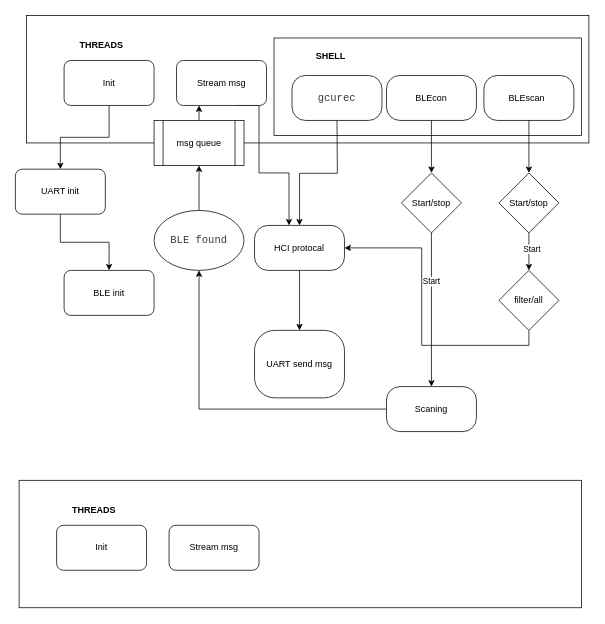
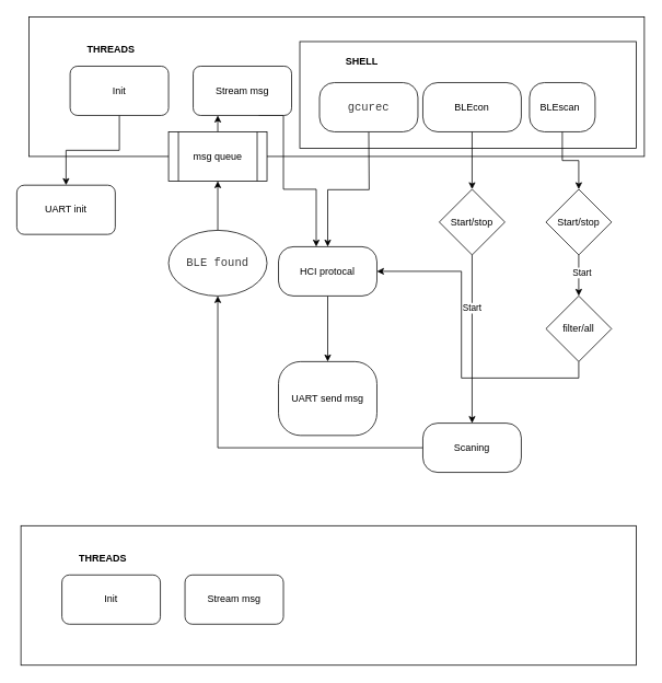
  <mxCell id="0" />
  <mxCell id="1" parent="0" />
  <mxCell id="2" value="" style="rounded=0;whiteSpace=wrap;html=1;" parent="1" vertex="1"><mxGeometry x="35" y="20" width="750" height="170" as="geometry" /></mxCell>
  <mxCell id="3" value="&lt;b&gt;THREADS&lt;/b&gt;" style="rounded=0;whiteSpace=wrap;html=1;strokeColor=none;" parent="1" vertex="1"><mxGeometry x="75" y="30" width="120" height="60" as="geometry" /></mxCell>
  <mxCell id="4" value="" style="edgeStyle=orthogonalEdgeStyle;rounded=0;orthogonalLoop=1;jettySize=auto;html=1;" parent="1" source="5" target="7" edge="1"><mxGeometry relative="1" as="geometry" /></mxCell>
  <mxCell id="5" value="Init" style="rounded=1;whiteSpace=wrap;html=1;" parent="1" vertex="1"><mxGeometry x="85" y="80" width="120" height="60" as="geometry" /></mxCell>
- <mxCell id="6" value="" style="edgeStyle=orthogonalEdgeStyle;rounded=0;orthogonalLoop=1;jettySize=auto;html=1;" parent="1" source="7" target="8" edge="1"><mxGeometry relative="1" as="geometry" /></mxCell>
  <mxCell id="7" value="UART init" style="whiteSpace=wrap;html=1;rounded=1;" parent="1" vertex="1"><mxGeometry x="20" y="225" width="120" height="60" as="geometry" /></mxCell>
- <mxCell id="8" value="BLE init" style="whiteSpace=wrap;html=1;rounded=1;" parent="1" vertex="1"><mxGeometry x="85" y="360" width="120" height="60" as="geometry" /></mxCell>
  <mxCell id="9" value="" style="group;verticalAlign=middle;" parent="1" connectable="0" vertex="1"><mxGeometry x="365" y="50" width="410" height="130" as="geometry" /></mxCell>
  <mxCell id="10" value="" style="rounded=0;whiteSpace=wrap;html=1;" parent="9" vertex="1"><mxGeometry width="410" height="130" as="geometry" /></mxCell>
  <mxCell id="11" value="&lt;b&gt;SHELL&lt;/b&gt;" style="rounded=0;whiteSpace=wrap;html=1;strokeColor=none;" parent="9" vertex="1"><mxGeometry x="30.513" y="10" width="90.41" height="30" as="geometry" /></mxCell>
- <mxCell id="12" value="BLEscan&lt;span style=&quot;white-space: pre;&quot;&gt;&#09;&lt;/span&gt;" style="rounded=1;whiteSpace=wrap;html=1;arcSize=30;" parent="9" vertex="1"><mxGeometry x="280" y="50" width="120" height="60" as="geometry" /></mxCell>
+ <mxCell id="12" value="BLEscan&lt;span style=&quot;white-space: pre;&quot;&gt;&#09;&lt;/span&gt;" style="rounded=1;whiteSpace=wrap;html=1;arcSize=30;" parent="9" vertex="1"><mxGeometry x="280" y="50" width="80" height="60" as="geometry" /></mxCell>
  <mxCell id="13" value="BLEcon" style="rounded=1;whiteSpace=wrap;html=1;arcSize=30;" parent="9" vertex="1"><mxGeometry x="150" y="50" width="120" height="60" as="geometry" /></mxCell>
  <mxCell id="14" style="edgeStyle=orthogonalEdgeStyle;rounded=0;orthogonalLoop=1;jettySize=auto;html=1;exitX=0.75;exitY=1;exitDx=0;exitDy=0;" parent="1" target="24" edge="1"><mxGeometry relative="1" as="geometry"><mxPoint x="315" y="140" as="sourcePoint" /><mxPoint x="385" y="400" as="targetPoint" /><Array as="points"><mxPoint x="345" y="140" /><mxPoint x="345" y="230" /><mxPoint x="385" y="230" /></Array></mxGeometry></mxCell>
  <mxCell id="15" value="Stream msg" style="rounded=1;whiteSpace=wrap;html=1;" parent="1" vertex="1"><mxGeometry x="235" y="80" width="120" height="60" as="geometry" /></mxCell>
  <mxCell id="16" style="edgeStyle=orthogonalEdgeStyle;rounded=0;orthogonalLoop=1;jettySize=auto;html=1;" parent="1" source="17" target="19" edge="1"><mxGeometry relative="1" as="geometry"><mxPoint x="265" y="240" as="targetPoint" /></mxGeometry></mxCell>
  <mxCell id="17" value="&lt;div style=&quot;color: rgb(59, 59, 59); background-color: rgb(255, 255, 255); font-family: Consolas, &amp;quot;Courier New&amp;quot;, monospace; font-size: 14px; line-height: 19px; white-space: pre;&quot;&gt;BLE found&lt;/div&gt;" style="ellipse;whiteSpace=wrap;html=1;" parent="1" vertex="1"><mxGeometry x="205" y="280" width="120" height="80" as="geometry" /></mxCell>
  <mxCell id="18" style="edgeStyle=orthogonalEdgeStyle;rounded=0;orthogonalLoop=1;jettySize=auto;html=1;exitX=0.5;exitY=0;exitDx=0;exitDy=0;entryX=0.25;entryY=1;entryDx=0;entryDy=0;" parent="1" source="19" target="15" edge="1"><mxGeometry relative="1" as="geometry" /></mxCell>
  <mxCell id="19" value="msg queue" style="shape=process;whiteSpace=wrap;html=1;backgroundOutline=1;" parent="1" vertex="1"><mxGeometry x="205" y="160" width="120" height="60" as="geometry" /></mxCell>
  <mxCell id="20" value="UART send msg" style="rounded=1;whiteSpace=wrap;html=1;arcSize=30;" parent="1" vertex="1"><mxGeometry x="339" y="440" width="120" height="90" as="geometry" /></mxCell>
  <mxCell id="21" style="edgeStyle=orthogonalEdgeStyle;rounded=0;orthogonalLoop=1;jettySize=auto;html=1;exitX=0.5;exitY=1;exitDx=0;exitDy=0;" parent="1" target="24" edge="1"><mxGeometry relative="1" as="geometry"><mxPoint x="449" y="160" as="sourcePoint" /></mxGeometry></mxCell>
  <mxCell id="22" value="&lt;div style=&quot;color: rgb(59, 59, 59); background-color: rgb(255, 255, 255); font-family: Consolas, &amp;quot;Courier New&amp;quot;, monospace; font-size: 14px; line-height: 19px; white-space: pre;&quot;&gt;gcurec&lt;/div&gt;" style="rounded=1;whiteSpace=wrap;html=1;arcSize=30;" parent="1" vertex="1"><mxGeometry x="389" y="100" width="120" height="60" as="geometry" /></mxCell>
  <mxCell id="23" style="edgeStyle=orthogonalEdgeStyle;rounded=0;orthogonalLoop=1;jettySize=auto;html=1;exitX=0.5;exitY=1;exitDx=0;exitDy=0;" parent="1" source="24" target="20" edge="1"><mxGeometry relative="1" as="geometry" /></mxCell>
  <mxCell id="24" value="HCI protocal" style="rounded=1;whiteSpace=wrap;html=1;arcSize=30;" parent="1" vertex="1"><mxGeometry x="339" y="300" width="120" height="60" as="geometry" /></mxCell>
  <mxCell id="25" style="edgeStyle=orthogonalEdgeStyle;rounded=0;orthogonalLoop=1;jettySize=auto;html=1;exitX=0.5;exitY=1;exitDx=0;exitDy=0;" parent="1" source="27" target="30" edge="1"><mxGeometry relative="1" as="geometry" /></mxCell>
  <mxCell id="26" value="Start" style="edgeLabel;html=1;align=center;verticalAlign=middle;resizable=0;points=[];" parent="25" connectable="0" vertex="1"><mxGeometry x="-0.372" y="-1" relative="1" as="geometry"><mxPoint as="offset" /></mxGeometry></mxCell>
  <mxCell id="27" value="Start/stop" style="rhombus;whiteSpace=wrap;html=1;" parent="1" vertex="1"><mxGeometry x="535" y="230" width="80" height="80" as="geometry" /></mxCell>
  <mxCell id="28" style="edgeStyle=orthogonalEdgeStyle;rounded=0;orthogonalLoop=1;jettySize=auto;html=1;exitX=0.5;exitY=1;exitDx=0;exitDy=0;entryX=0.5;entryY=0;entryDx=0;entryDy=0;" parent="1" source="13" target="27" edge="1"><mxGeometry relative="1" as="geometry" /></mxCell>
  <mxCell id="29" style="edgeStyle=orthogonalEdgeStyle;rounded=0;orthogonalLoop=1;jettySize=auto;html=1;exitX=0;exitY=0.5;exitDx=0;exitDy=0;" parent="1" source="30" target="17" edge="1"><mxGeometry relative="1" as="geometry" /></mxCell>
  <mxCell id="30" value="Scaning" style="rounded=1;whiteSpace=wrap;html=1;arcSize=30;" parent="1" vertex="1"><mxGeometry x="515" y="515" width="120" height="60" as="geometry" /></mxCell>
  <mxCell id="31" style="edgeStyle=orthogonalEdgeStyle;rounded=0;orthogonalLoop=1;jettySize=auto;html=1;exitX=0.5;exitY=1;exitDx=0;exitDy=0;entryX=0.5;entryY=0;entryDx=0;entryDy=0;" parent="1" source="33" target="36" edge="1"><mxGeometry relative="1" as="geometry" /></mxCell>
  <mxCell id="32" value="Start" style="edgeLabel;html=1;align=center;verticalAlign=middle;resizable=0;points=[];" parent="31" connectable="0" vertex="1"><mxGeometry x="-0.147" y="3" relative="1" as="geometry"><mxPoint as="offset" /></mxGeometry></mxCell>
  <mxCell id="33" value="Start/stop" style="rhombus;whiteSpace=wrap;html=1;" parent="1" vertex="1"><mxGeometry x="665" y="230" width="80" height="80" as="geometry" /></mxCell>
  <mxCell id="34" style="edgeStyle=orthogonalEdgeStyle;rounded=0;orthogonalLoop=1;jettySize=auto;html=1;exitX=0.5;exitY=1;exitDx=0;exitDy=0;entryX=0.5;entryY=0;entryDx=0;entryDy=0;" parent="1" source="12" target="33" edge="1"><mxGeometry relative="1" as="geometry" /></mxCell>
  <mxCell id="35" style="edgeStyle=orthogonalEdgeStyle;rounded=0;orthogonalLoop=1;jettySize=auto;html=1;exitX=0.5;exitY=1;exitDx=0;exitDy=0;" parent="1" source="36" target="24" edge="1"><mxGeometry relative="1" as="geometry" /></mxCell>
  <mxCell id="36" value="filter/all" style="rhombus;whiteSpace=wrap;html=1;" parent="1" vertex="1"><mxGeometry x="665" y="360" width="80" height="80" as="geometry" /></mxCell>
  <mxCell id="37" value="" style="rounded=0;whiteSpace=wrap;html=1;" parent="1" vertex="1"><mxGeometry x="25" y="640" width="750" height="170" as="geometry" /></mxCell>
  <mxCell id="38" value="&lt;b&gt;THREADS&lt;/b&gt;" style="rounded=0;whiteSpace=wrap;html=1;strokeColor=none;" parent="1" vertex="1"><mxGeometry x="65" y="650" width="120" height="60" as="geometry" /></mxCell>
  <mxCell id="39" value="Init" style="rounded=1;whiteSpace=wrap;html=1;" parent="1" vertex="1"><mxGeometry x="75" y="700" width="120" height="60" as="geometry" /></mxCell>
  <mxCell id="40" value="Stream msg" style="rounded=1;whiteSpace=wrap;html=1;" parent="1" vertex="1"><mxGeometry x="225" y="700" width="120" height="60" as="geometry" /></mxCell>
